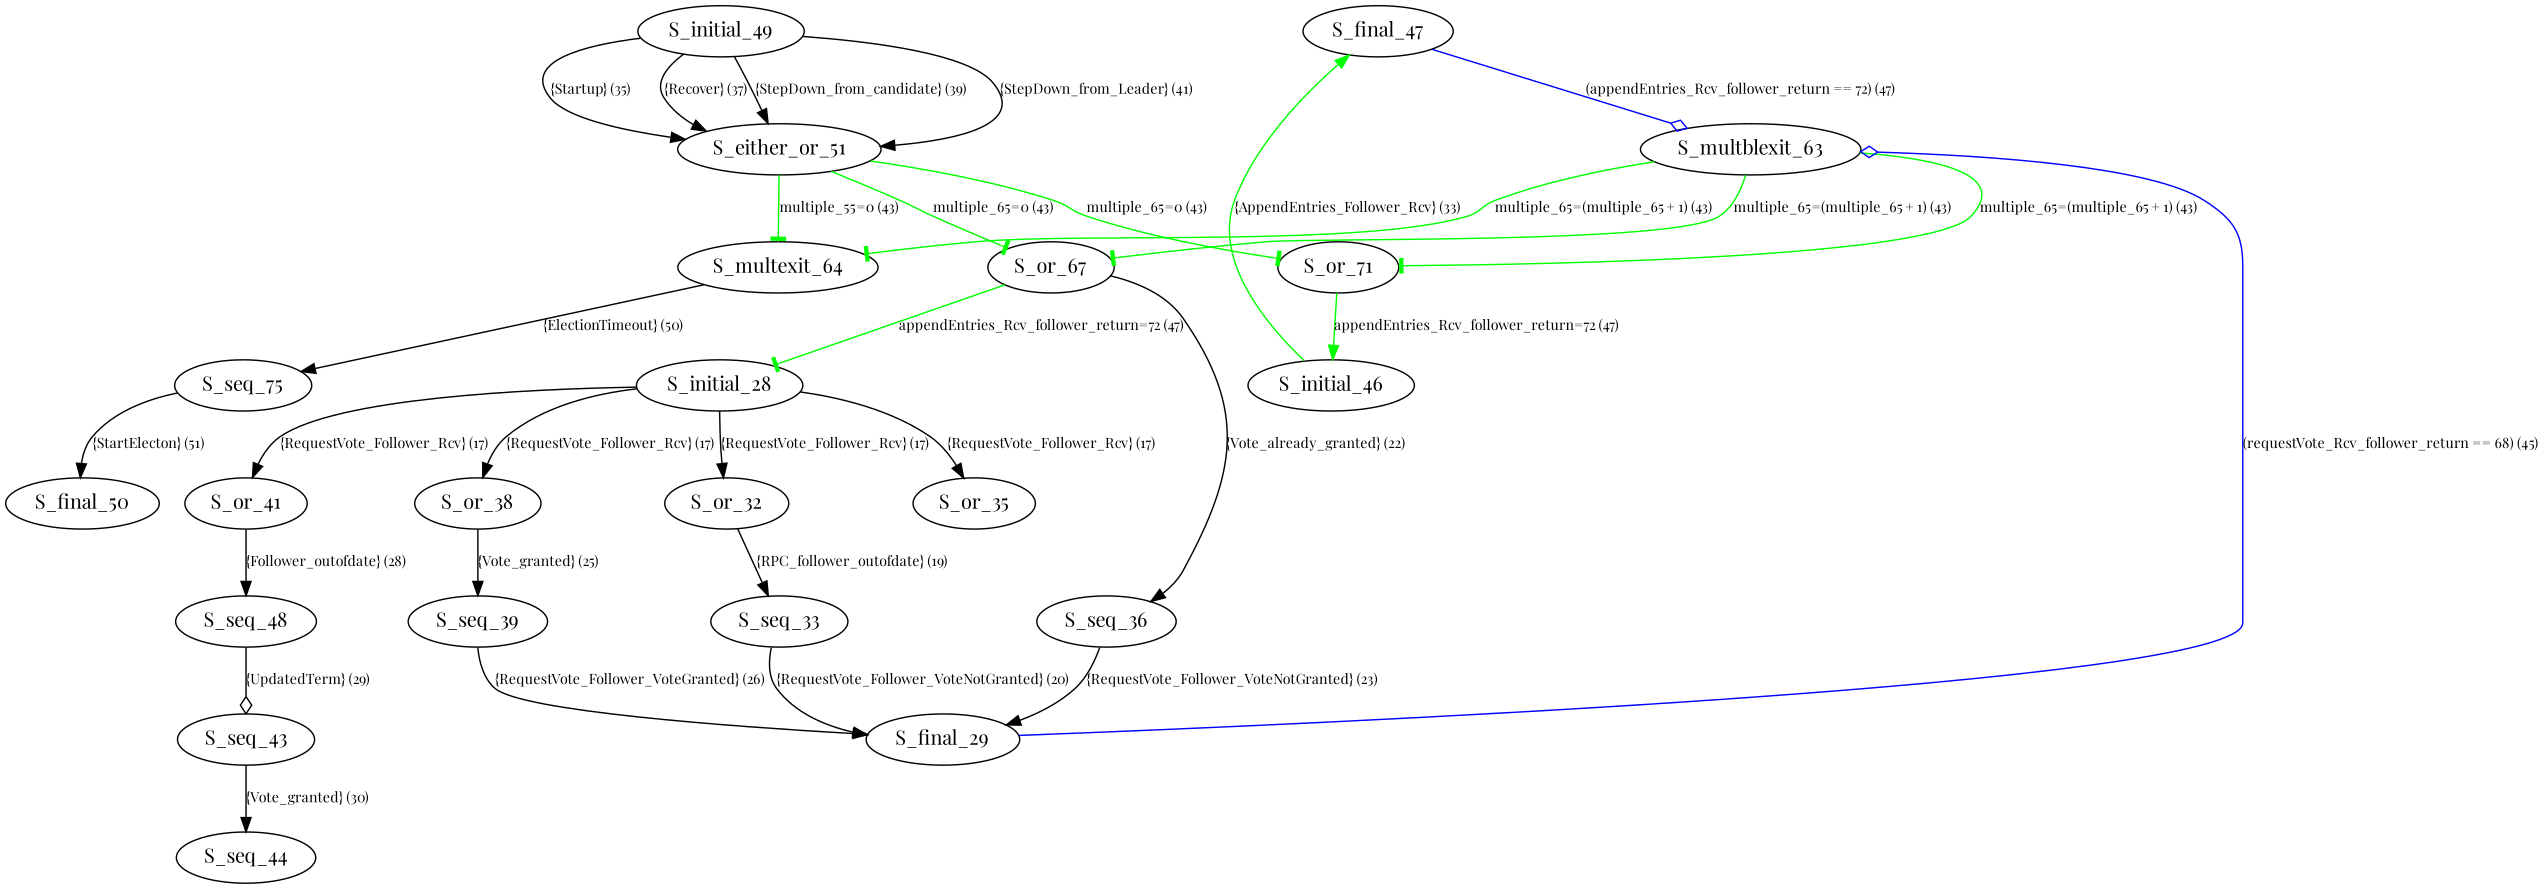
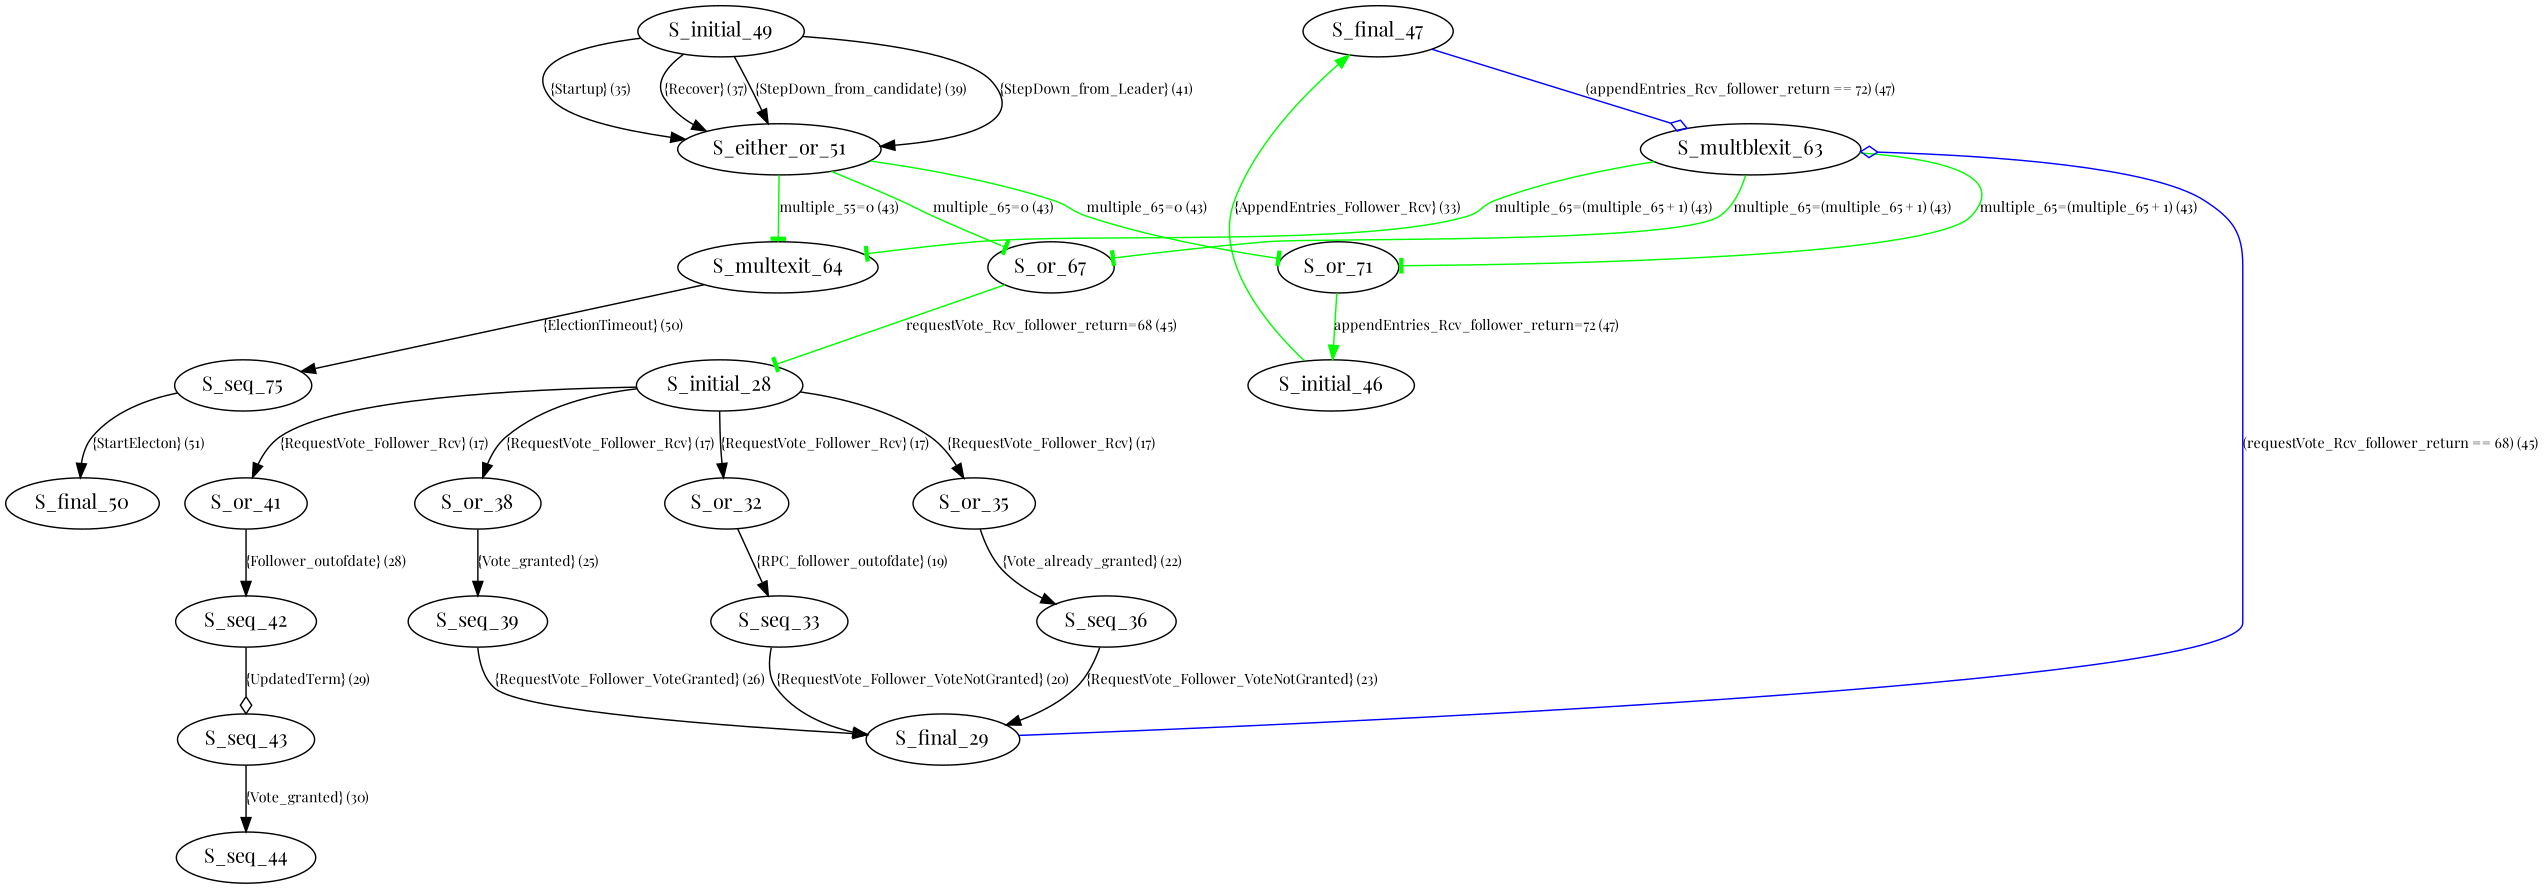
  digraph {
    fontname="Playfair Display"
    node [fontname="Playfair Display"]
    edge [fontname="Playfair Display" fontsize=10]
    S_final_47
    S_multblexit_63
    S_or_71
    S_multexit_64
    S_or_67
    S_initial_46
    S_seq_75
    S_initial_28
    S_final_29
    S_seq_43
    S_seq_44
    S_or_41
-   S_seq_42 [label=S_seq_48]
+   S_seq_42
    S_or_38
    S_seq_39
    S_or_35
    S_or_32
    S_seq_36
    S_seq_33
    S_final_50
    S_initial_49
    S_either_or_51
    S_final_47 -> S_multblexit_63 [arrowhead=odiamond color=blue label="(appendEntries_Rcv_follower_return == 72) (47)"]
    S_multblexit_63 -> S_or_71 [arrowhead=tee color=green label="multiple_65=(multiple_65 + 1) (43)"]
    S_multblexit_63 -> S_multexit_64 [arrowhead=tee color=green label="multiple_65=(multiple_65 + 1) (43)"]
    S_multblexit_63 -> S_or_67 [arrowhead=tee color=green label="multiple_65=(multiple_65 + 1) (43)"]
    S_or_71 -> S_initial_46 [arrowhead=normal color=green label="appendEntries_Rcv_follower_return=72 (47)"]
    S_multexit_64 -> S_seq_75 [label="{ElectionTimeout} (50)"]
-   S_or_67 -> S_initial_28 [arrowhead=tee color=green label="appendEntries_Rcv_follower_return=72 (47)"]
+   S_or_67 -> S_initial_28 [arrowhead=tee color=green label="requestVote_Rcv_follower_return=68 (45)"]
    S_initial_46 -> S_final_47 [color=green label="{AppendEntries_Follower_Rcv} (33)"]
    S_seq_75 -> S_final_50 [label="{StartElecton} (51)"]
    S_initial_28 -> S_or_41 [label="{RequestVote_Follower_Rcv} (17)"]
    S_initial_28 -> S_or_38 [label="{RequestVote_Follower_Rcv} (17)"]
    S_initial_28 -> S_or_35 [label="{RequestVote_Follower_Rcv} (17)"]
    S_initial_28 -> S_or_32 [label="{RequestVote_Follower_Rcv} (17)"]
    S_final_29 -> S_multblexit_63 [arrowhead=odiamond color=blue label="(requestVote_Rcv_follower_return == 68) (45)"]
    S_seq_43 -> S_seq_44 [label="{Vote_granted} (30)"]
    S_or_41 -> S_seq_42 [label="{Follower_outofdate} (28)"]
    S_seq_42 -> S_seq_43 [arrowhead=odiamond label="{UpdatedTerm} (29)"]
    S_or_38 -> S_seq_39 [label="{Vote_granted} (25)"]
    S_seq_39 -> S_final_29 [label="{RequestVote_Follower_VoteGranted} (26)"]
-   S_or_67 -> S_seq_36 [label="{Vote_already_granted} (22)"]
+   S_or_35 -> S_seq_36 [label="{Vote_already_granted} (22)"]
    S_or_32 -> S_seq_33 [label="{RPC_follower_outofdate} (19)"]
    S_seq_36 -> S_final_29 [label="{RequestVote_Follower_VoteNotGranted} (23)"]
    S_seq_33 -> S_final_29 [label="{RequestVote_Follower_VoteNotGranted} (20)"]
    S_initial_49 -> S_either_or_51 [label="{StepDown_from_Leader} (41)"]
    S_initial_49 -> S_either_or_51 [label="{Startup} (35)"]
    S_initial_49 -> S_either_or_51 [label="{Recover} (37)"]
    S_initial_49 -> S_either_or_51 [label="{StepDown_from_candidate} (39)"]
    S_either_or_51 -> S_or_71 [arrowhead=tee color=green label="multiple_65=0 (43)"]
    S_either_or_51 -> S_multexit_64 [arrowhead=tee color=green label="multiple_55=0 (43)"]
    S_either_or_51 -> S_or_67 [arrowhead=tee color=green label="multiple_65=0 (43)"]
  }
